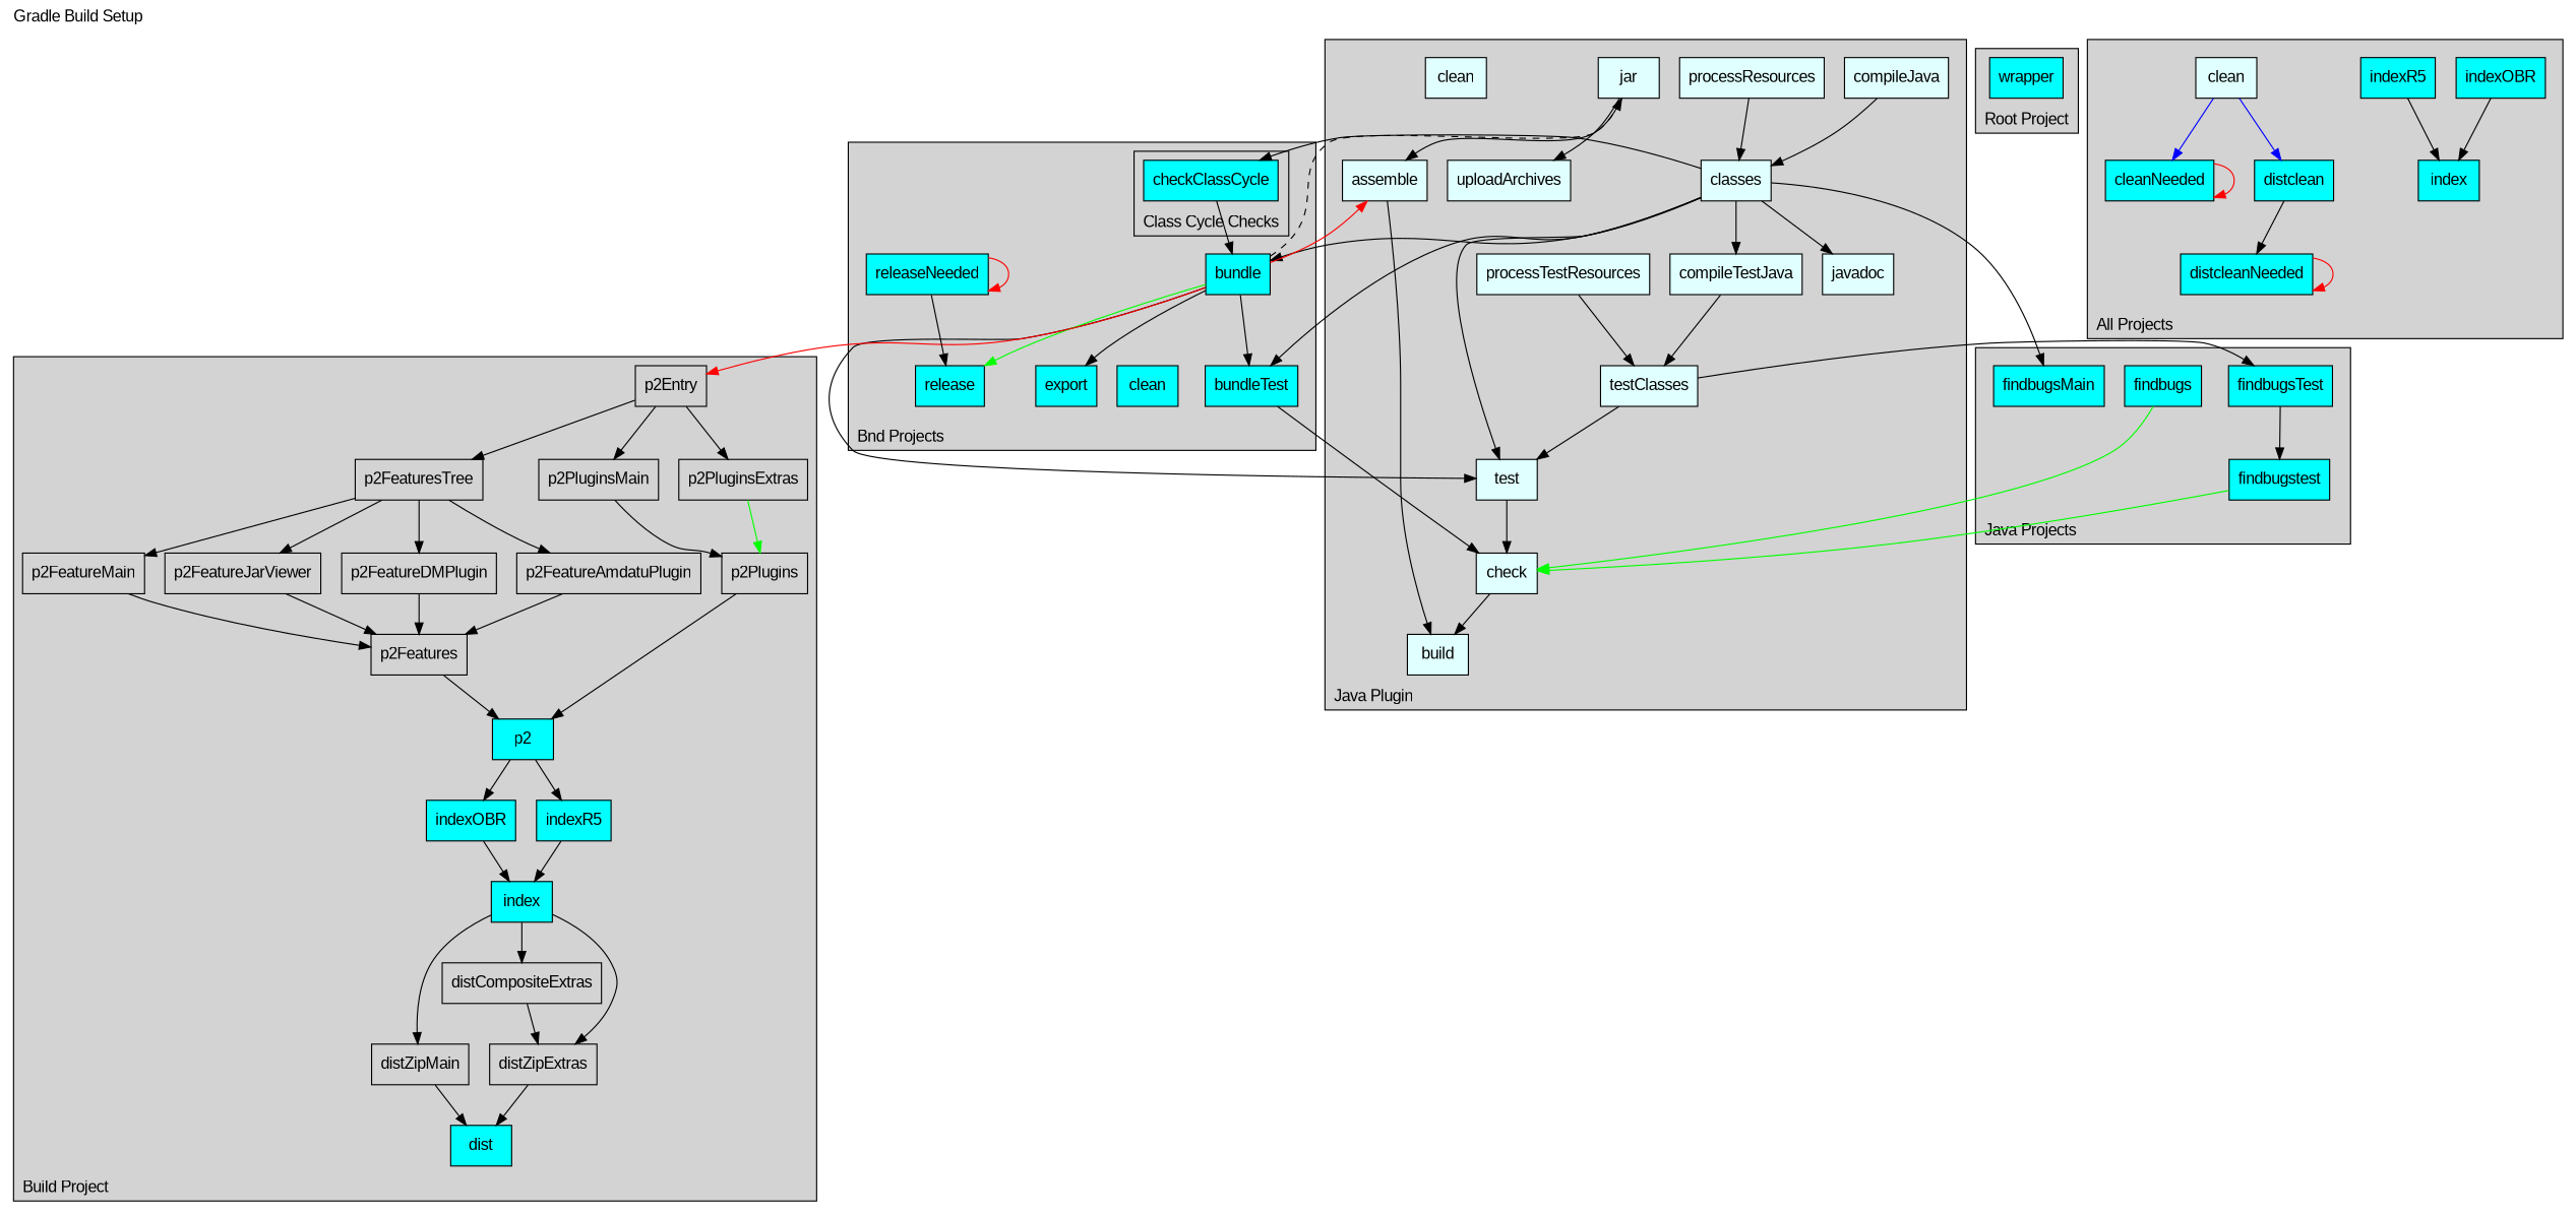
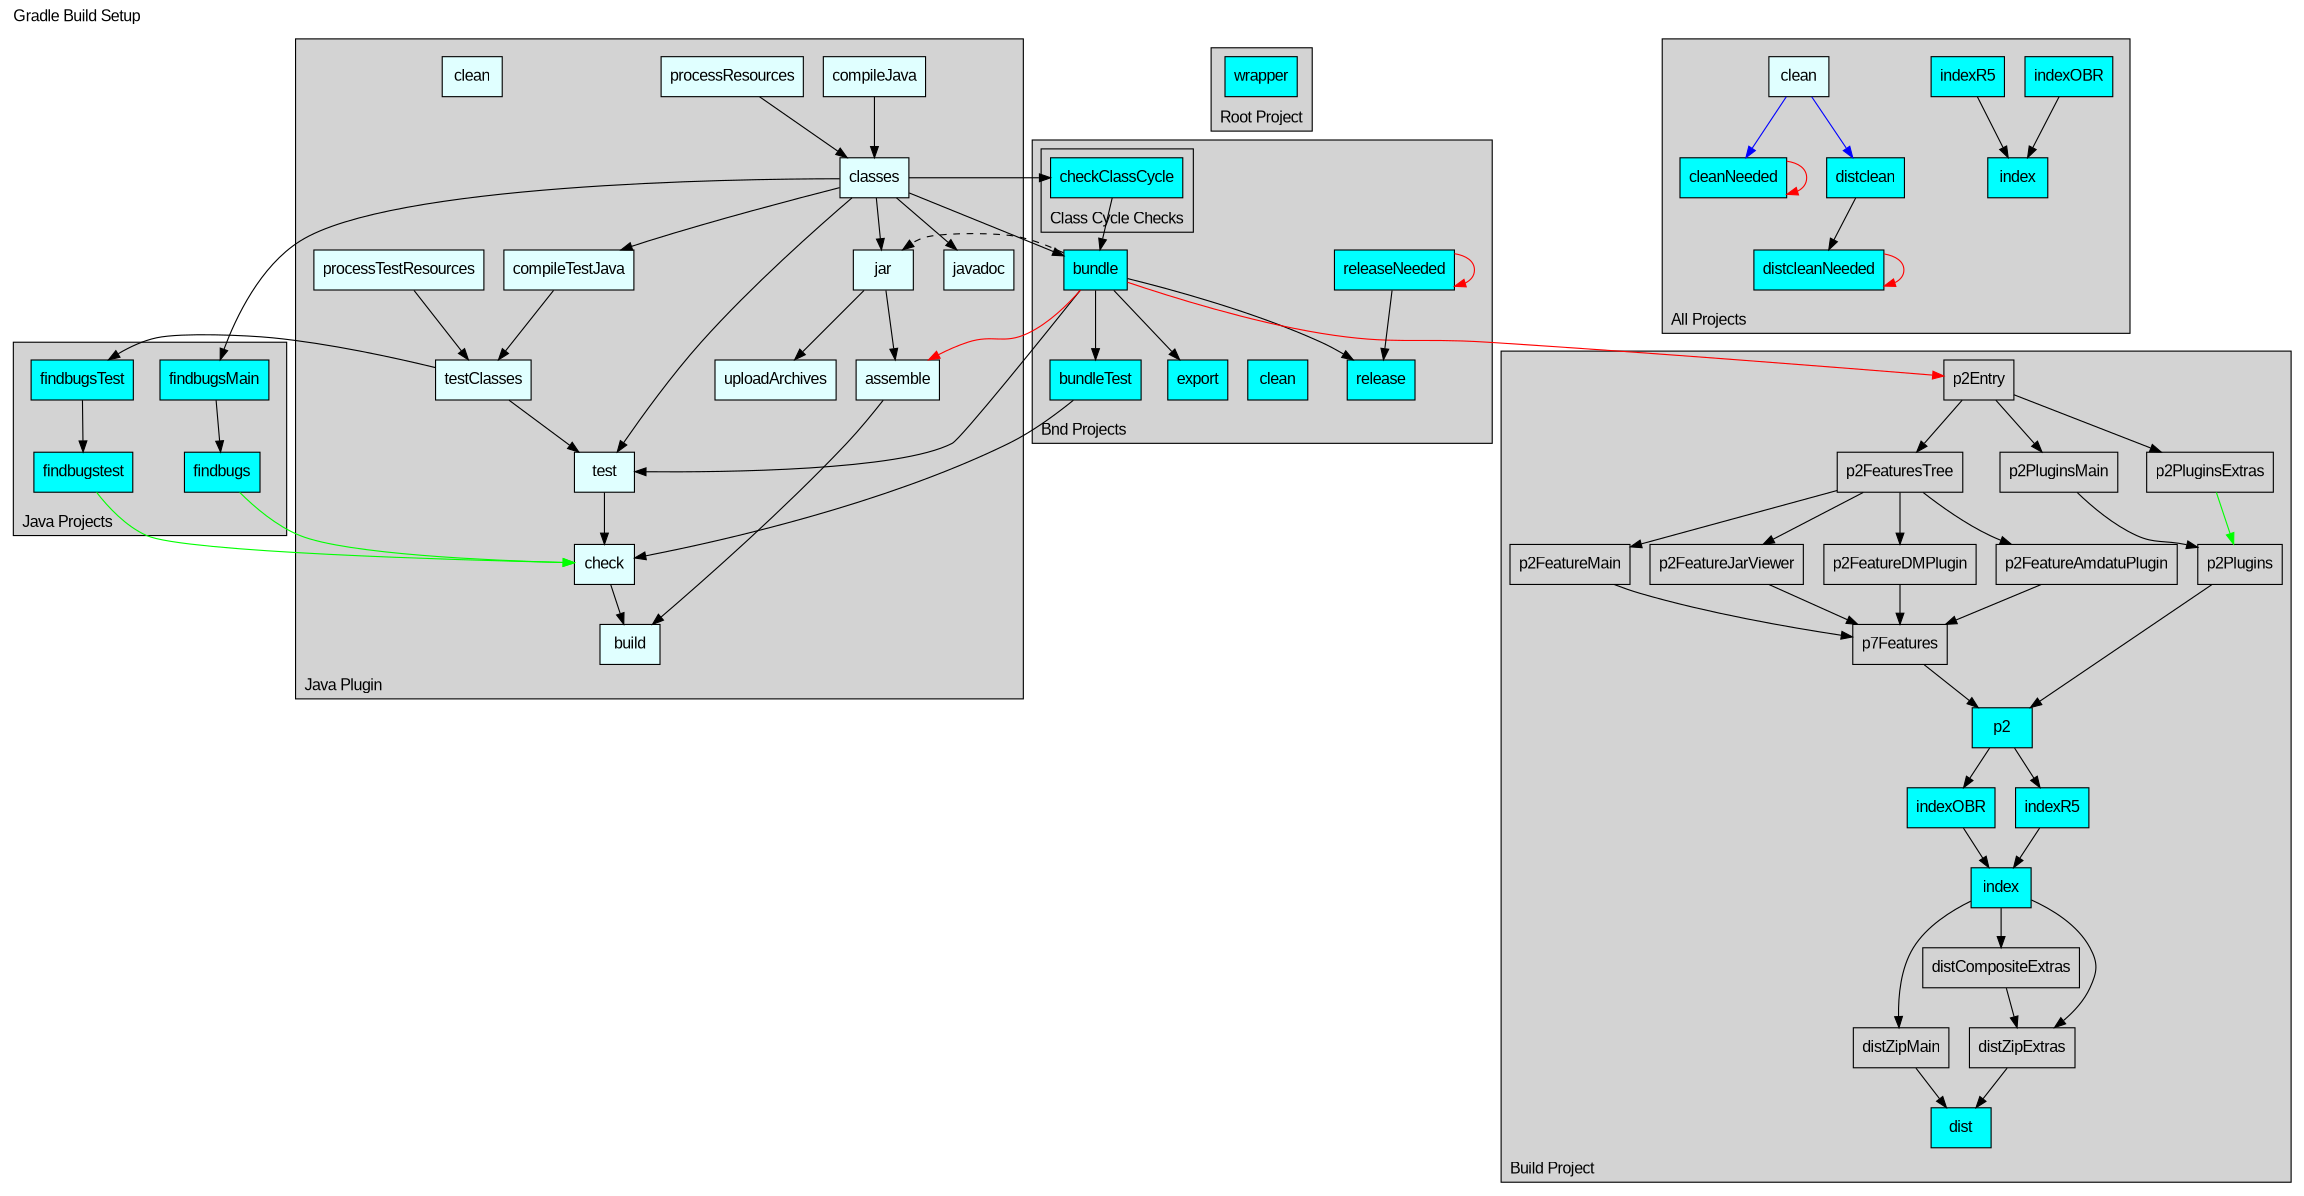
  digraph {
    fontname="Liberation Sans"
    label="Gradle Build Setup"
    labeljust=l
    labelloc=t
    node [fillcolor=cyan fontname="Liberation Sans" shape=box style=filled]
    edge [fontname="Liberation Sans"]
    n1 [fillcolor=lightcyan label=compileJava]
    n2 [fillcolor=lightcyan label=processResources]
    n3 [fillcolor=lightcyan label=classes]
    n4 [fillcolor=lightcyan label=jar]
    n5 [fillcolor=lightcyan label=compileTestJava]
    n6 [fillcolor=lightcyan label=processTestResources]
    n7 [fillcolor=lightcyan label=testClasses]
    n8 [fillcolor=lightcyan label=test]
    n9 [fillcolor=lightcyan label=check]
    n10 [fillcolor=lightcyan label=uploadArchives]
    n11 [fillcolor=lightcyan label=assemble]
    n12 [fillcolor=lightcyan label=javadoc]
    n13 [fillcolor=lightcyan label=build]
    n14 [fillcolor=lightcyan label=clean]
    n15 [label=bundle]
    n16 [label=bundleTest]
    n17 [label=release]
    n18 [label=releaseNeeded]
    n19 [label=clean]
    n20 [label=export]
    n21 [label=checkClassCycle]
    n22 [label=wrapper]
    n23 [label=findbugs]
    n24 [label=findbugsMain]
    n25 [label=findbugstest]
    n26 [label=findbugsTest]
    n27 [label=indexOBR]
    n28 [label=indexR5]
    n29 [label=index]
    n30 [fillcolor=lightcyan label=clean]
    n31 [label=cleanNeeded]
    n32 [label=distclean]
    n33 [label=distcleanNeeded]
    n34 [fillcolor=none label=p2Entry]
    n35 [fillcolor=none label=p2FeaturesTree]
    n36 [fillcolor=none label=p2PluginsMain]
    n37 [fillcolor=none label=p2PluginsExtras]
    n38 [fillcolor=none label=p2FeatureMain]
    n39 [fillcolor=none label=p2FeatureJarViewer]
    n40 [fillcolor=none label=p2FeatureDMPlugin]
    n41 [fillcolor=none label=p2FeatureAmdatuPlugin]
-   n42 [fillcolor=none label=p2Features]
+   n42 [fillcolor=none label=p7Features]
    n43 [label=p2]
    n44 [fillcolor=none label=p2Plugins]
    n45 [label=indexOBR]
    n46 [label=indexR5]
    n47 [label=index]
    n48 [fillcolor=none label=distZipMain]
    n49 [fillcolor=none label=distCompositeExtras]
    n50 [fillcolor=none label=distZipExtras]
    n51 [label=dist]
    subgraph cluster_1 {
      color=black
      fillcolor=lightgrey
      label="Java Plugin"
      labelloc=b
      style=filled
      n12
      n13
      n14
      subgraph cluster_2 {
        color=black
        fillcolor=lightgrey
        label=""
        labelloc=b
        style=invis
        n1
        n2
        n3
        n4
      }
      subgraph cluster_3 {
        color=black
        fillcolor=lightgrey
        label=""
        labelloc=b
        style=invis
        n5
        n6
        n7
        n8
        n9
      }
      subgraph cluster_4 {
        color=black
        fillcolor=lightgrey
        label=""
        labelloc=b
        style=invis
        n10
        n11
      }
    }
    subgraph cluster_5 {
      color=black
      fillcolor=lightgrey
      label="Bnd Projects"
      labelloc=b
      style=filled
      subgraph cluster_6 {
        color=black
        fillcolor=lightgrey
        label=""
        labelloc=b
        style=invis
        n15
        n16
      }
      subgraph cluster_7 {
        color=black
        fillcolor=lightgrey
        label=""
        labelloc=b
        style=invis
        n17
        n18
      }
      subgraph cluster_8 {
        color=black
        fillcolor=lightgrey
        label=""
        labelloc=b
        style=invis
        n19
        n20
      }
      subgraph cluster_9 {
        color=black
        fillcolor=lightgrey
        label="Class Cycle Checks"
        labelloc=b
        style=filled
        n21
      }
    }
    subgraph cluster_10 {
      color=black
      fillcolor=lightgrey
      label="Root Project"
      labelloc=b
      style=filled
      n22
    }
    subgraph cluster_11 {
      color=black
      fillcolor=lightgrey
      label="Java Projects"
      labelloc=b
      style=filled
      subgraph cluster_12 {
        color=black
        fillcolor=lightgrey
        label=""
        labelloc=b
        style=invis
        n23
        n24
      }
      subgraph cluster_13 {
        color=black
        fillcolor=lightgrey
        label=""
        labelloc=b
        style=invis
        n25
        n26
      }
    }
    subgraph cluster_14 {
      color=black
      fillcolor=lightgrey
      label="All Projects"
      labelloc=b
      style=filled
      subgraph cluster_15 {
        color=black
        fillcolor=lightgrey
        label=""
        labelloc=b
        style=invis
        n27
        n28
        n29
      }
      subgraph cluster_16 {
        color=black
        fillcolor=lightgrey
        label=""
        labelloc=b
        style=invis
        n30
        n31
        n32
        n33
      }
    }
    subgraph cluster_17 {
      color=black
      fillcolor=lightgrey
      label="Build Project"
      labelloc=b
      style=filled
      n34
      n35
      n36
      n37
      n38
      n39
      n40
      n41
      n42
      n43
      n44
      n45
      n46
      n47
      n48
      n49
      n50
      n51
    }
    n1 -> n3
    n2 -> n3
-   n3 -> n16
+   n3 -> n4
    n3 -> n5
    n3 -> n8
    n3 -> n12
    n3 -> n15
    n3 -> n21
    n3 -> n24
    n4 -> n10
    n4 -> n11
    n5 -> n7
    n6 -> n7
    n7 -> n8
    n7 -> n26
    n8 -> n9
    n9 -> n13
    n11 -> n13
    n15 -> n4 [style=dashed]
    n15 -> n8
    n15 -> n11 [color=red]
    n15 -> n16
-   n15 -> n17 [color=green]
+   n15 -> n17
    n15 -> n20
    n15 -> n34 [color=red]
    n16 -> n9
    n18 -> n17
    n18 -> n18 [color=red]
    n21 -> n15
    n23 -> n9 [color=green]
+   n24 -> n23
    n25 -> n9 [color=green]
    n26 -> n25
    n27 -> n29
    n28 -> n29
    n30 -> n31 [color=blue]
    n30 -> n32 [color=blue]
    n31 -> n31 [color=red]
    n32 -> n33
    n33 -> n33 [color=red]
    n34 -> n35
    n34 -> n36
    n34 -> n37
    n35 -> n38
    n35 -> n39
    n35 -> n40
    n35 -> n41
    n36 -> n44
    n37 -> n44 [color=green]
    n38 -> n42
    n39 -> n42
    n40 -> n42
    n41 -> n42
    n42 -> n43
    n43 -> n45
    n43 -> n46
    n44 -> n43
    n45 -> n47
    n46 -> n47
    n47 -> n48
    n47 -> n49
    n47 -> n50
    n48 -> n51
    n49 -> n50
    n50 -> n51
  }
